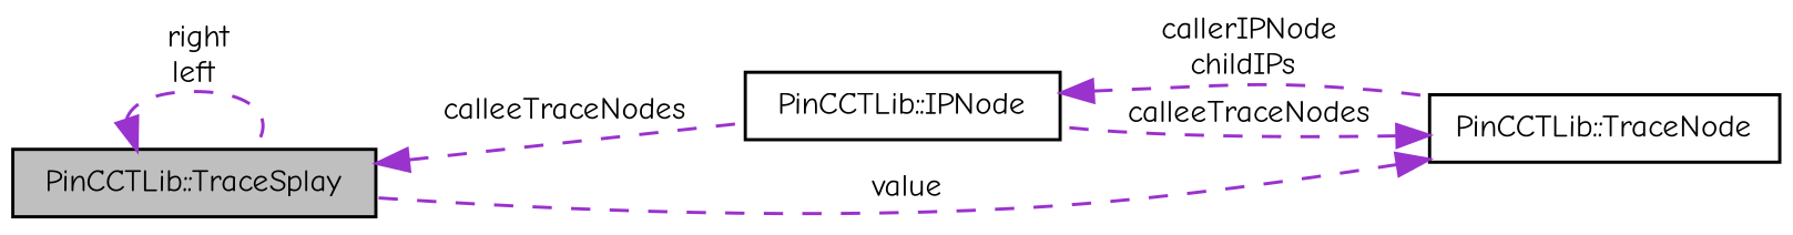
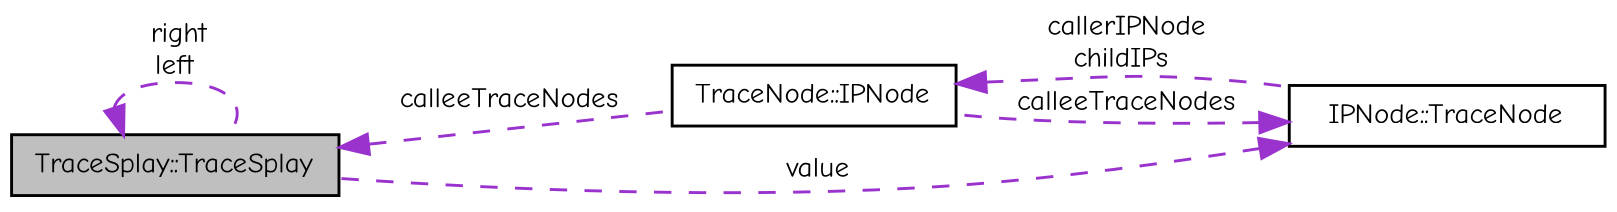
  digraph {
    fontname="Comic Neue"
    rankdir=LR
    node [color=black fillcolor=white fontname="Comic Neue" fontsize=10 shape=record style=filled]
    edge [color=darkorchid3 dir=back fontname="Comic Neue" fontsize=10 labelfontname=Helvetica labelfontsize=10 style=dashed]
-   n1 [fillcolor=grey75 fontcolor=black height=0.2 label="PinCCTLib::TraceSplay" width=0.4]
-   n2 [height=0.2 label="PinCCTLib::IPNode" width=0.4]
-   n3 [height=0.2 label="PinCCTLib::TraceNode" width=0.4]
+   n1 [fillcolor=grey75 fontcolor=black height=0.2 label="TraceSplay::TraceSplay" width=0.4]
+   n2 [height=0.2 label="TraceNode::IPNode" width=0.4]
+   n3 [height=0.2 label="IPNode::TraceNode" width=0.4]
    n1 -> n1 [label=" right\nleft"]
    n1 -> n2 [label=" calleeTraceNodes"]
    n2 -> n3 [label=" callerIPNode\nchildIPs"]
    n3 -> n1 [label=" value"]
    n3 -> n2 [label=" calleeTraceNodes"]
  }
